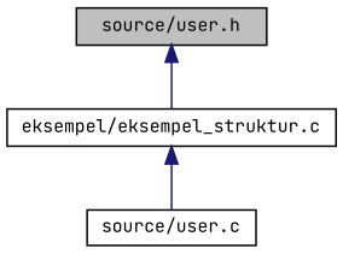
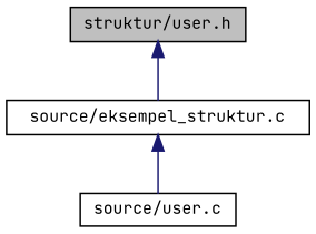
  digraph {
    fontname="JetBrains Mono"
    node [color=black fillcolor=white fontname="JetBrains Mono" fontsize=10 shape=record style=filled]
    edge [color=midnightblue dir=back fontname="JetBrains Mono" fontsize=10 labelfontname=Helvetica labelfontsize=10 style=solid]
-   n1 [fillcolor=grey75 fontcolor=black height=0.2 label="source/user.h" width=0.4]
-   n2 [height=0.2 label="eksempel/eksempel_struktur.c" width=0.4]
+   n1 [fillcolor=grey75 fontcolor=black height=0.2 label="struktur/user.h" width=0.4]
+   n2 [height=0.2 label="source/eksempel_struktur.c" width=0.4]
    n3 [height=0.2 label="source/user.c" width=0.4]
    n1 -> n2
    n2 -> n3
  }
